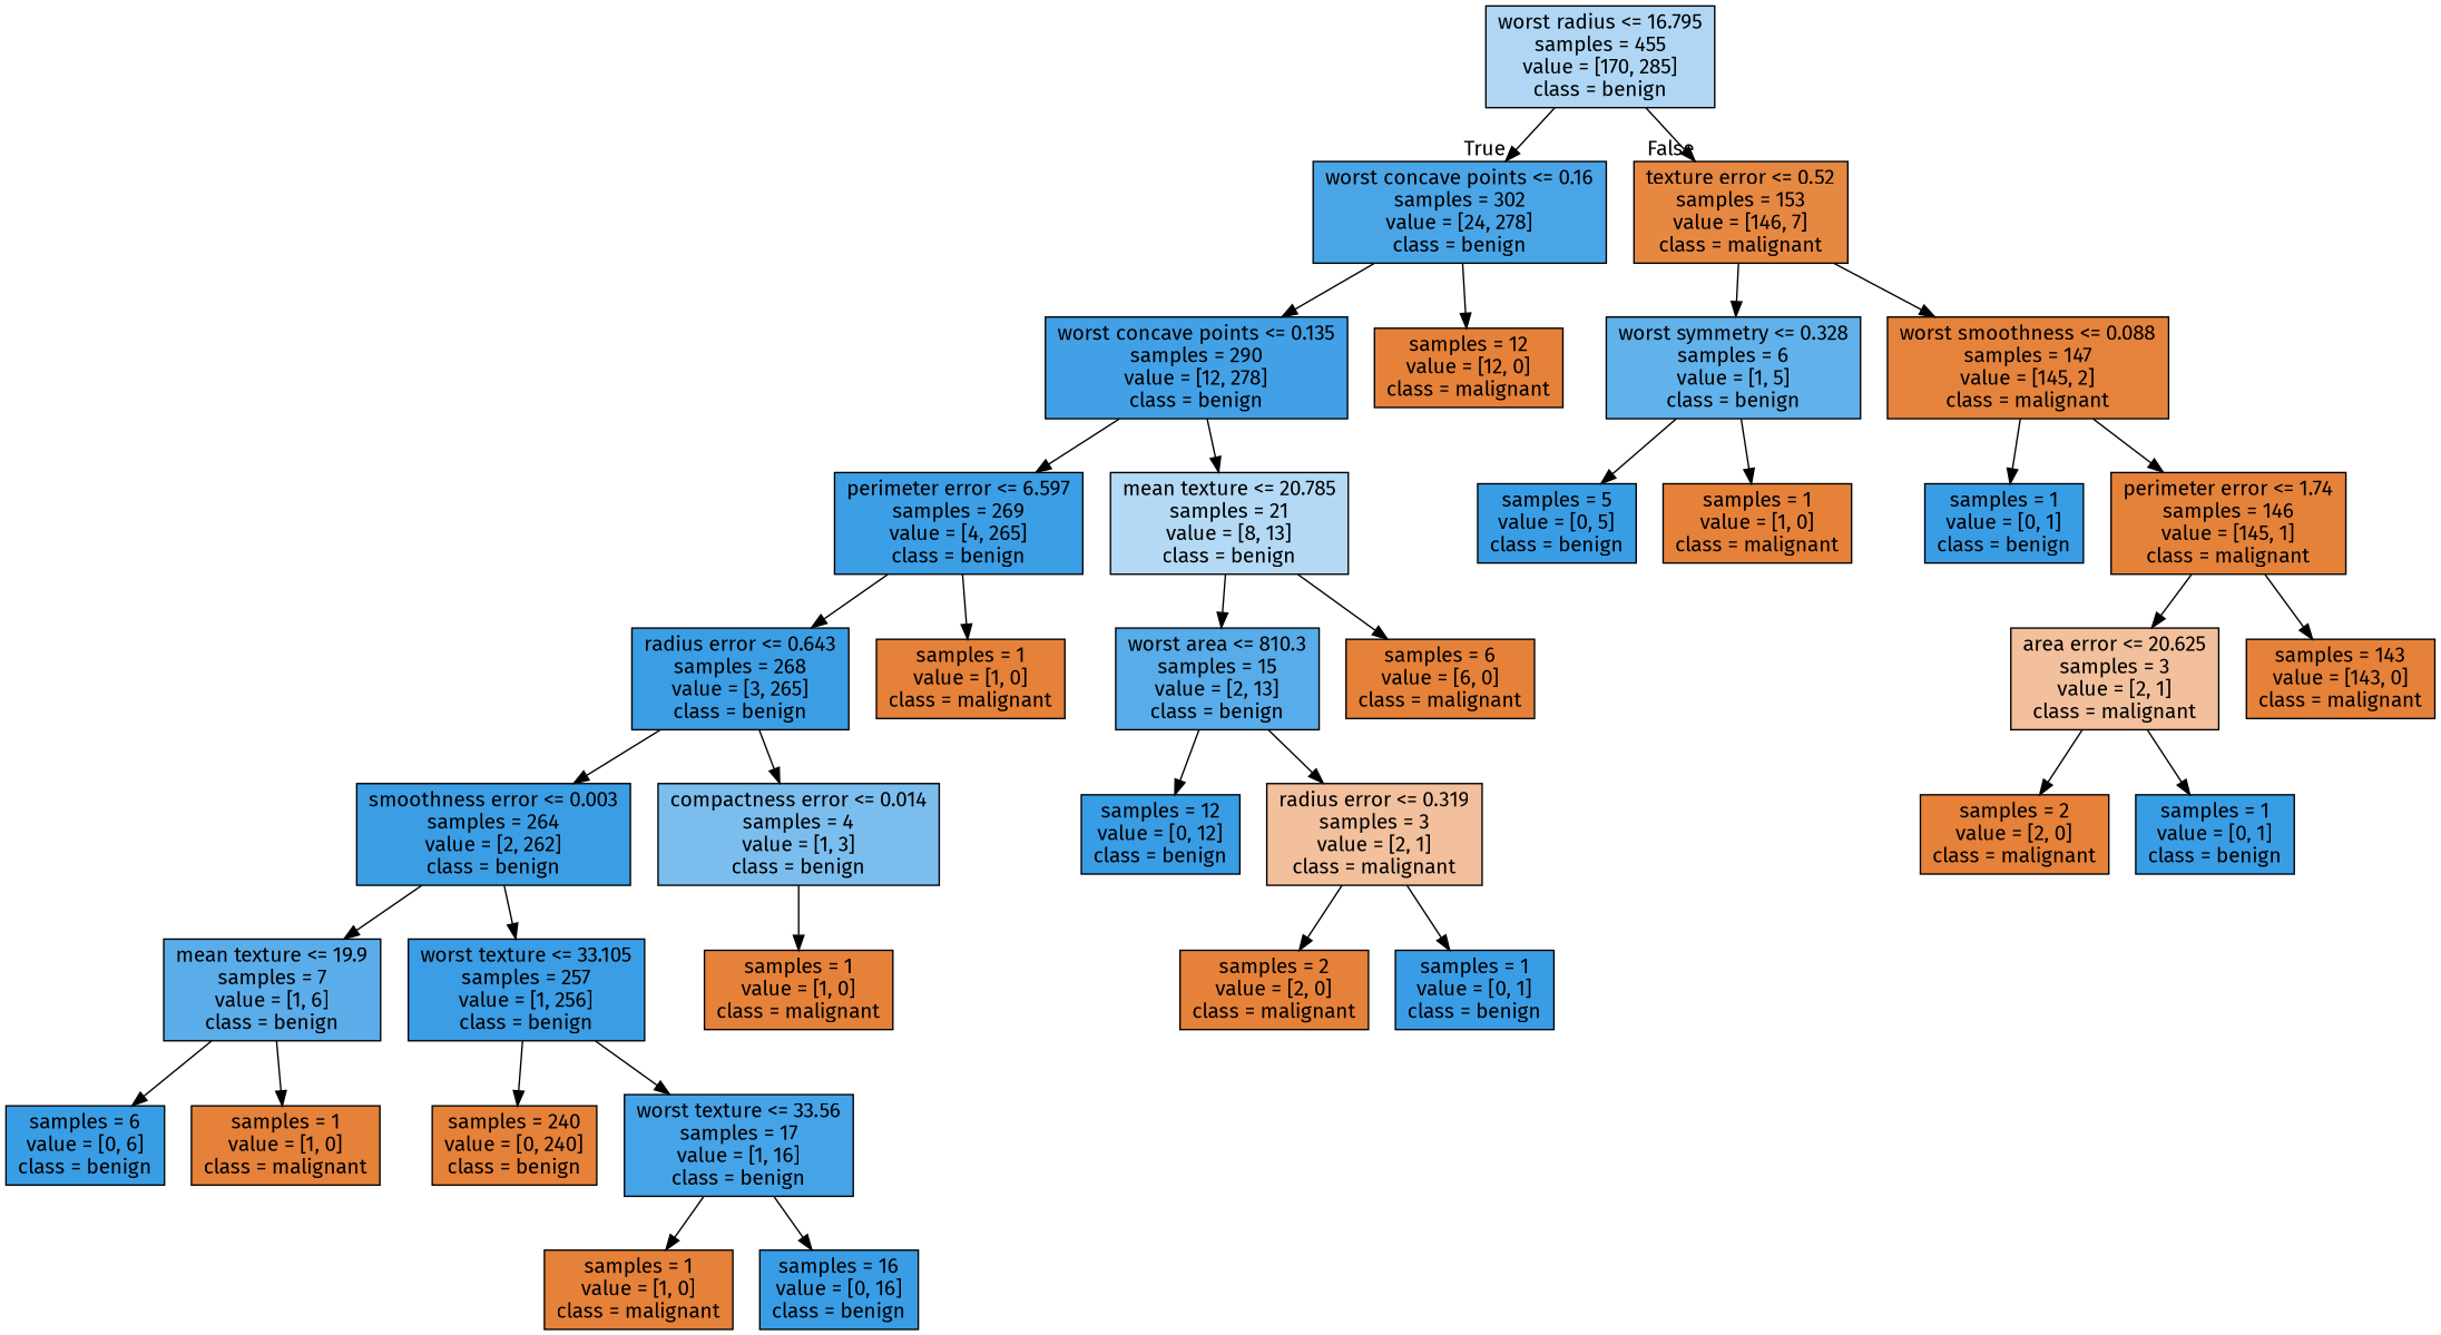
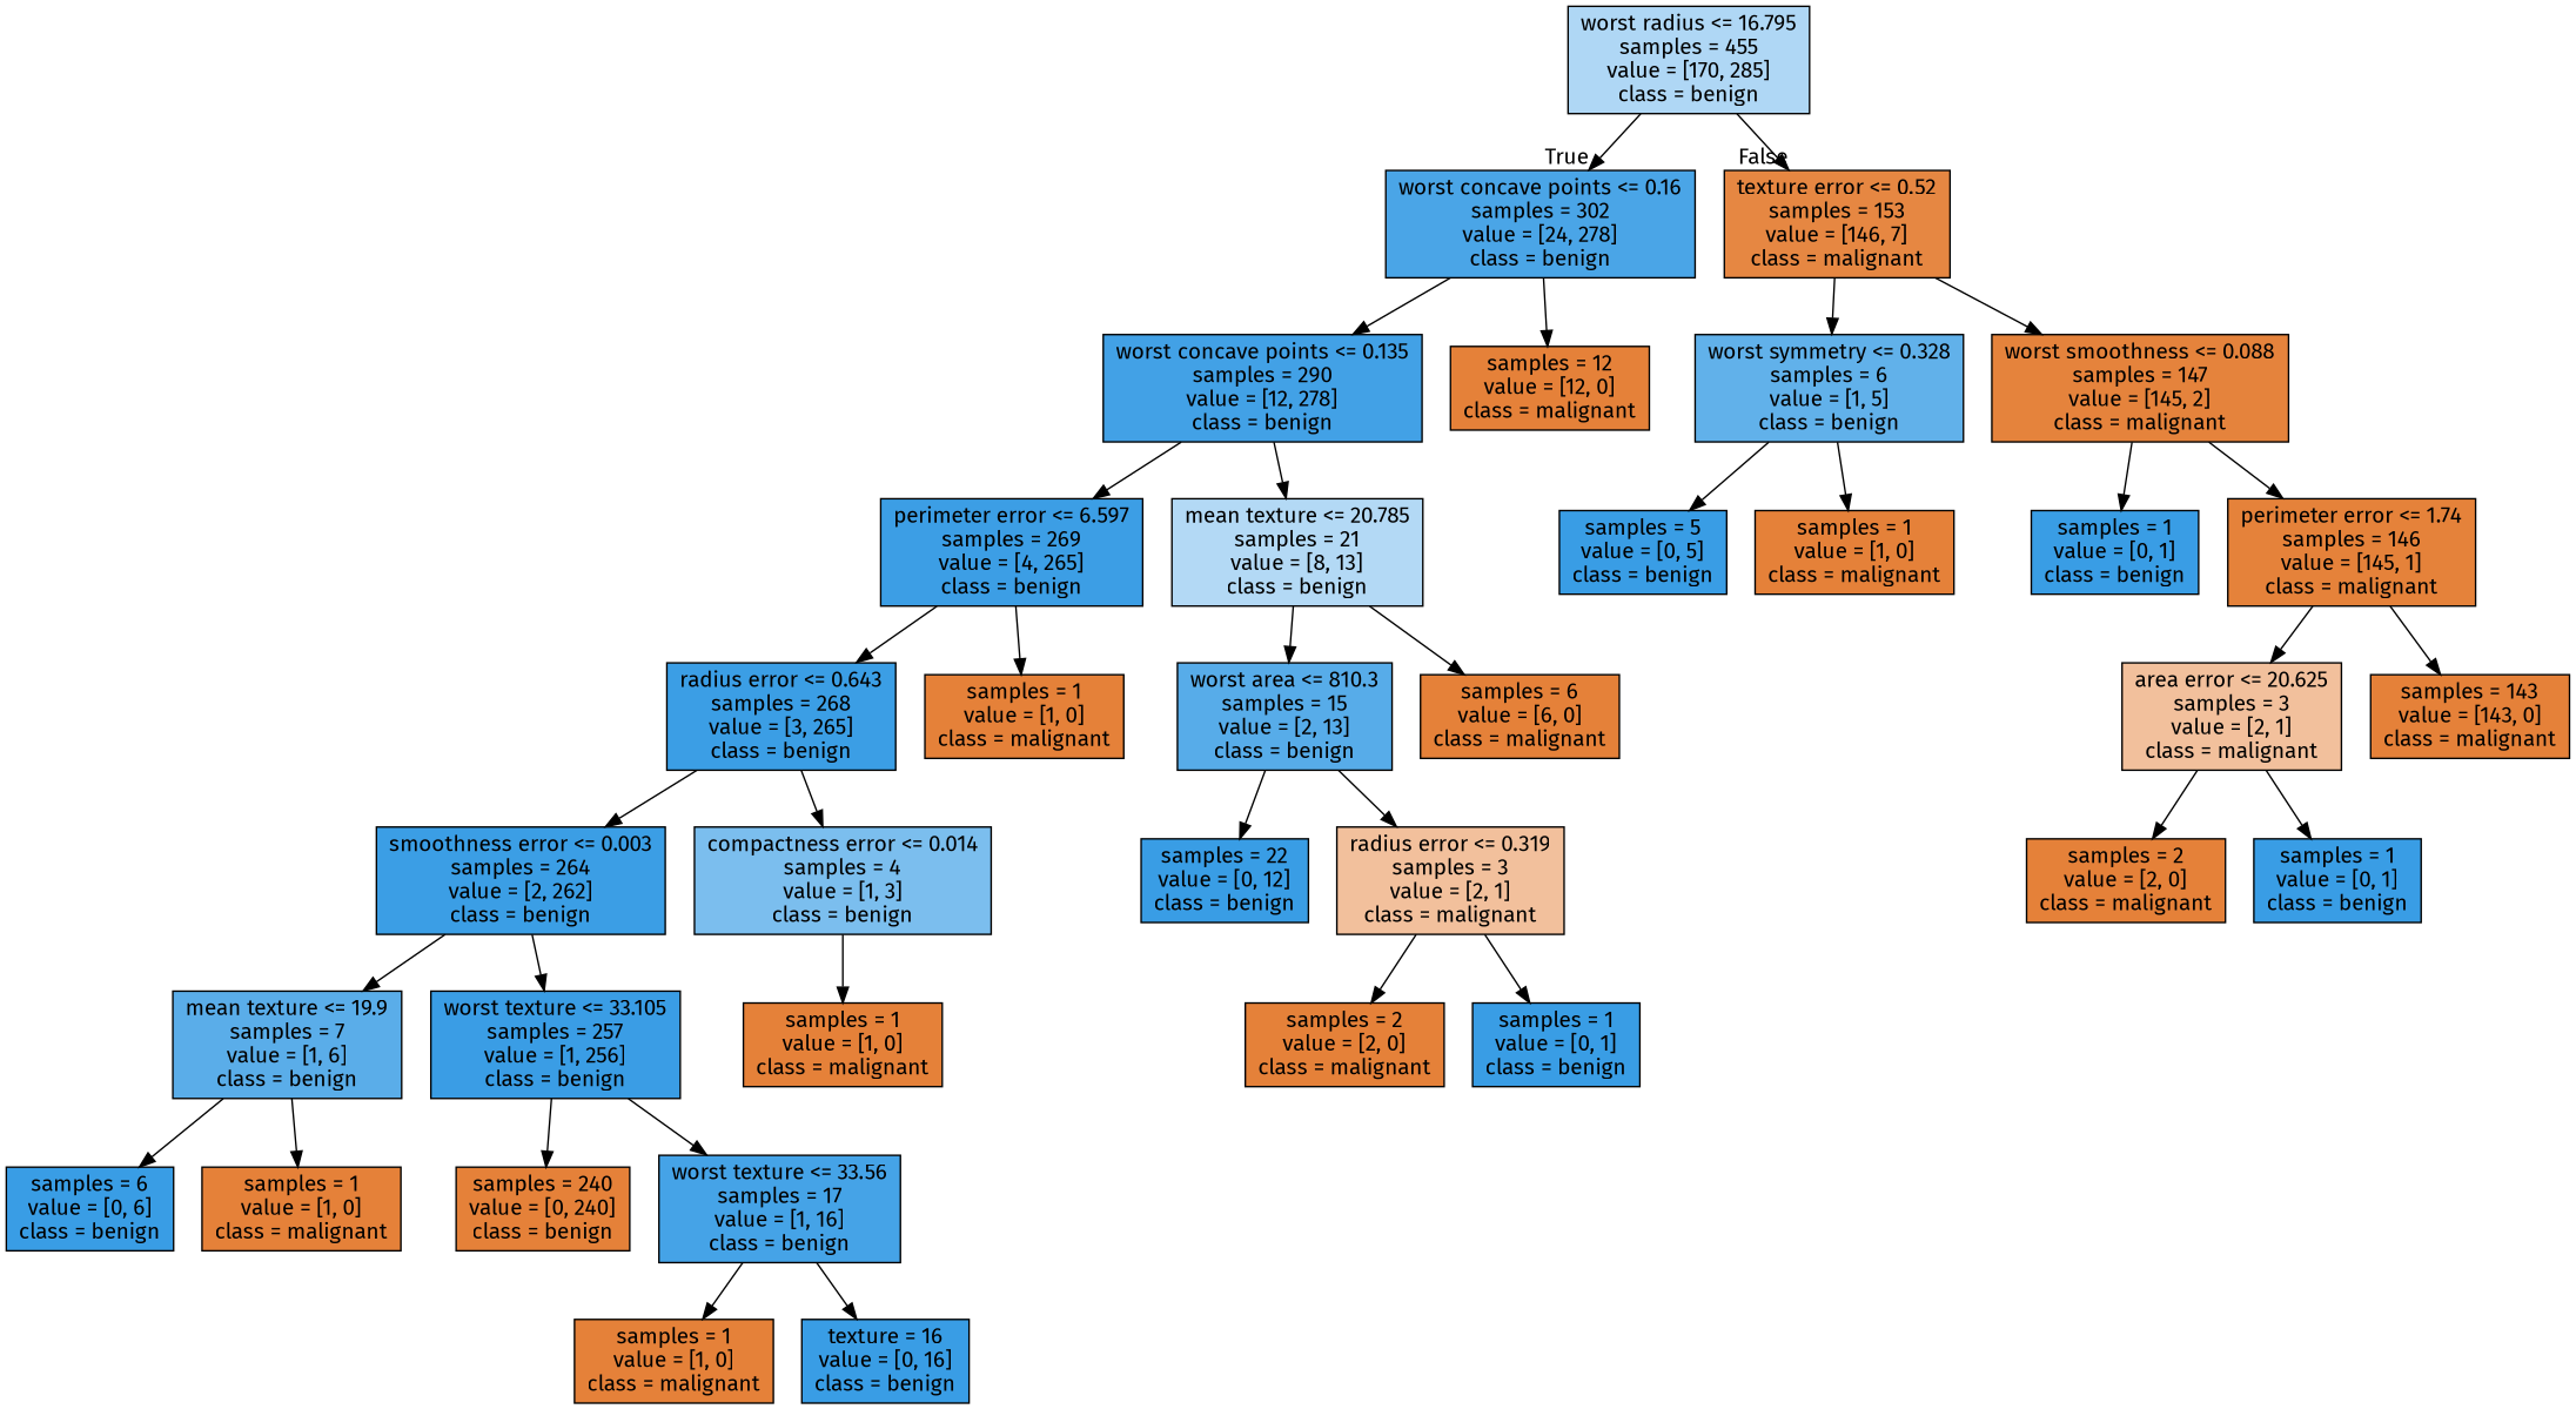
  digraph {
    fontname="Fira Sans"
    node [color=black fillcolor="#e58139" fontname="Fira Sans" shape=box style=filled]
    edge [fontname="Fira Sans"]
    n1 [fillcolor="#afd7f5" label="worst radius <= 16.795\nsamples = 455\nvalue = [170, 285]\nclass = benign"]
    n2 [fillcolor="#4aa5e7" label="worst concave points <= 0.16\nsamples = 302\nvalue = [24, 278]\nclass = benign"]
    n3 [fillcolor="#e68742" label="texture error <= 0.52\nsamples = 153\nvalue = [146, 7]\nclass = malignant"]
    n4 [fillcolor="#42a1e6" label="worst concave points <= 0.135\nsamples = 290\nvalue = [12, 278]\nclass = benign"]
    n5 [label="samples = 12\nvalue = [12, 0]\nclass = malignant"]
    n6 [fillcolor="#61b1ea" label="worst symmetry <= 0.328\nsamples = 6\nvalue = [1, 5]\nclass = benign"]
    n7 [fillcolor="#e5833c" label="worst smoothness <= 0.088\nsamples = 147\nvalue = [145, 2]\nclass = malignant"]
    n8 [fillcolor="#3c9ee5" label="perimeter error <= 6.597\nsamples = 269\nvalue = [4, 265]\nclass = benign"]
    n9 [fillcolor="#b3d9f5" label="mean texture <= 20.785\nsamples = 21\nvalue = [8, 13]\nclass = benign"]
    n10 [fillcolor="#3b9ee5" label="radius error <= 0.643\nsamples = 268\nvalue = [3, 265]\nclass = benign"]
    n11 [label="samples = 1\nvalue = [1, 0]\nclass = malignant"]
    n12 [fillcolor="#57ace9" label="worst area <= 810.3\nsamples = 15\nvalue = [2, 13]\nclass = benign"]
    n13 [label="samples = 6\nvalue = [6, 0]\nclass = malignant"]
    n14 [fillcolor="#3b9ee5" label="smoothness error <= 0.003\nsamples = 264\nvalue = [2, 262]\nclass = benign"]
    n15 [fillcolor="#7bbeee" label="compactness error <= 0.014\nsamples = 4\nvalue = [1, 3]\nclass = benign"]
    n16 [fillcolor="#5aade9" label="mean texture <= 19.9\nsamples = 7\nvalue = [1, 6]\nclass = benign"]
    n17 [fillcolor="#3a9de5" label="worst texture <= 33.105\nsamples = 257\nvalue = [1, 256]\nclass = benign"]
    n18 [label="samples = 1\nvalue = [1, 0]\nclass = malignant"]
    n19 [fillcolor="#399de5" label="samples = 6\nvalue = [0, 6]\nclass = benign"]
    n20 [label="samples = 1\nvalue = [1, 0]\nclass = malignant"]
    n21 [label="samples = 240\nvalue = [0, 240]\nclass = benign"]
    n22 [fillcolor="#45a3e7" label="worst texture <= 33.56\nsamples = 17\nvalue = [1, 16]\nclass = benign"]
    n23 [label="samples = 1\nvalue = [1, 0]\nclass = malignant"]
-   n24 [fillcolor="#399de5" label="samples = 16\nvalue = [0, 16]\nclass = benign"]
-   n25 [fillcolor="#399de5" label="samples = 12\nvalue = [0, 12]\nclass = benign"]
+   n24 [fillcolor="#399de5" label="texture = 16\nvalue = [0, 16]\nclass = benign"]
+   n25 [fillcolor="#399de5" label="samples = 22\nvalue = [0, 12]\nclass = benign"]
    n26 [fillcolor="#f2c09c" label="radius error <= 0.319\nsamples = 3\nvalue = [2, 1]\nclass = malignant"]
    n27 [label="samples = 2\nvalue = [2, 0]\nclass = malignant"]
    n28 [fillcolor="#399de5" label="samples = 1\nvalue = [0, 1]\nclass = benign"]
    n29 [fillcolor="#399de5" label="samples = 5\nvalue = [0, 5]\nclass = benign"]
    n30 [label="samples = 1\nvalue = [1, 0]\nclass = malignant"]
    n31 [fillcolor="#399de5" label="samples = 1\nvalue = [0, 1]\nclass = benign"]
    n32 [fillcolor="#e5823a" label="perimeter error <= 1.74\nsamples = 146\nvalue = [145, 1]\nclass = malignant"]
    n33 [fillcolor="#f2c09c" label="area error <= 20.625\nsamples = 3\nvalue = [2, 1]\nclass = malignant"]
    n34 [label="samples = 143\nvalue = [143, 0]\nclass = malignant"]
    n35 [label="samples = 2\nvalue = [2, 0]\nclass = malignant"]
    n36 [fillcolor="#399de5" label="samples = 1\nvalue = [0, 1]\nclass = benign"]
    n1 -> n2 [headlabel=True labelangle=45 labeldistance=2.5]
    n1 -> n3 [headlabel=False labelangle=-45 labeldistance=2.5]
    n2 -> n4
    n2 -> n5
    n3 -> n6
    n3 -> n7
    n4 -> n8
    n4 -> n9
    n6 -> n29
    n6 -> n30
    n7 -> n31
    n7 -> n32
    n8 -> n10
    n8 -> n11
    n9 -> n12
    n9 -> n13
    n10 -> n14
    n10 -> n15
    n12 -> n25
    n12 -> n26
    n14 -> n16
    n14 -> n17
    n15 -> n18
    n16 -> n19
    n16 -> n20
    n17 -> n21
    n17 -> n22
    n22 -> n23
    n22 -> n24
    n26 -> n27
    n26 -> n28
    n32 -> n33
    n32 -> n34
    n33 -> n35
    n33 -> n36
  }
